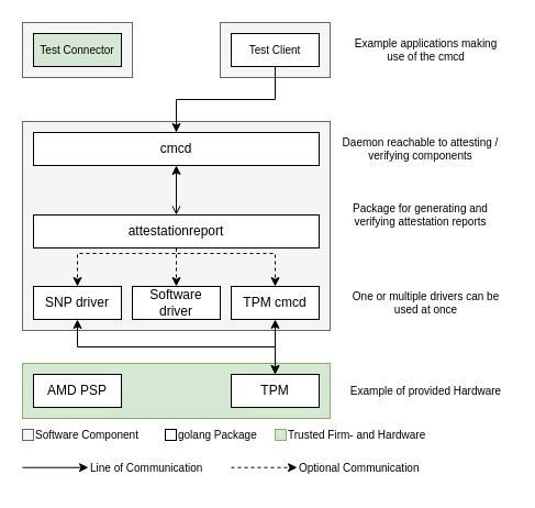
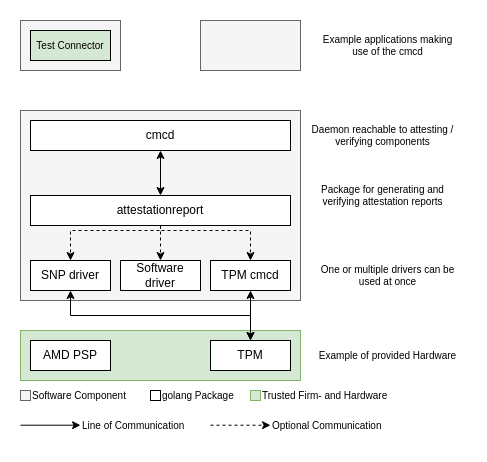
  <mxCell id="0" />
  <mxCell id="1" parent="0" />
  <mxCell id="2" value="" style="rounded=0;whiteSpace=wrap;html=1;fontSize=10;fillColor=#d5e8d4;strokeColor=#82b366;" parent="1" vertex="1"><mxGeometry x="20" y="330" width="280" height="50" as="geometry" /></mxCell>
  <mxCell id="3" value="" style="rounded=0;whiteSpace=wrap;html=1;fontSize=10;fillColor=#f5f5f5;fontColor=#333333;strokeColor=#666666;" parent="1" vertex="1"><mxGeometry x="20" width="100" height="50" as="geometry" y="20" /></mxCell>
  <mxCell id="4" value="" style="rounded=0;whiteSpace=wrap;html=1;fontSize=10;fillColor=#f5f5f5;fontColor=#333333;strokeColor=#666666;" parent="1" vertex="1"><mxGeometry x="200" width="100" height="50" as="geometry" y="20" /></mxCell>
  <mxCell id="5" value="" style="rounded=0;whiteSpace=wrap;html=1;fontSize=10;fillColor=#f5f5f5;fontColor=#333333;strokeColor=#666666;" parent="1" vertex="1"><mxGeometry x="20" y="110" width="280" height="190" as="geometry" /></mxCell>
  <mxCell id="6" style="edgeStyle=orthogonalEdgeStyle;rounded=0;orthogonalLoop=1;jettySize=auto;html=1;exitX=0.5;exitY=1;exitDx=0;exitDy=0;entryX=0.5;entryY=0;entryDx=0;entryDy=0;dashed=1;" parent="1" source="22" target="12" edge="1"><mxGeometry relative="1" as="geometry"><mxPoint x="160" y="200" as="sourcePoint" /></mxGeometry></mxCell>
  <mxCell id="7" style="edgeStyle=orthogonalEdgeStyle;rounded=0;orthogonalLoop=1;jettySize=auto;html=1;exitX=0.5;exitY=1;exitDx=0;exitDy=0;entryX=0.5;entryY=0;entryDx=0;entryDy=0;dashed=1;" parent="1" source="22" target="14" edge="1"><mxGeometry relative="1" as="geometry"><mxPoint x="160" y="200" as="sourcePoint" /><Array as="points"><mxPoint x="160" y="230" /><mxPoint x="250" y="230" /></Array></mxGeometry></mxCell>
- <mxCell id="8" value="" style="edgeStyle=orthogonalEdgeStyle;rounded=0;orthogonalLoop=1;jettySize=auto;html=1;exitX=0.5;exitY=1;exitDx=0;exitDy=0;entryX=0.5;entryY=0;entryDx=0;entryDy=0;fontSize=10;startArrow=classic;startFill=1;labelBackgroundColor=#F5F5F5;endArrow=open;" parent="1" source="9" target="22" edge="1"><mxGeometry relative="1" as="geometry" /></mxCell>
+ <mxCell id="8" value="" style="edgeStyle=orthogonalEdgeStyle;rounded=0;orthogonalLoop=1;jettySize=auto;html=1;exitX=0.5;exitY=1;exitDx=0;exitDy=0;entryX=0.5;entryY=0;entryDx=0;entryDy=0;fontSize=10;startArrow=classic;startFill=1;labelBackgroundColor=#F5F5F5;" parent="1" source="9" target="22" edge="1"><mxGeometry relative="1" as="geometry" /></mxCell>
  <mxCell id="9" value="cmcd" style="rounded=0;whiteSpace=wrap;html=1;" parent="1" vertex="1"><mxGeometry x="30" y="120" width="260" height="30" as="geometry" /></mxCell>
  <mxCell id="10" value="" style="edgeStyle=orthogonalEdgeStyle;rounded=0;orthogonalLoop=1;jettySize=auto;html=1;exitX=0.5;exitY=1;exitDx=0;exitDy=0;labelBackgroundColor=#FFFFFF;fontSize=10;startArrow=classic;startFill=1;" parent="1" source="11" target="27" edge="1"><mxGeometry relative="1" as="geometry" /></mxCell>
  <mxCell id="11" value="SNP driver" style="rounded=0;whiteSpace=wrap;html=1;" parent="1" vertex="1"><mxGeometry x="30" y="260" width="80" height="30" as="geometry" /></mxCell>
  <mxCell id="12" value="Software driver" style="rounded=0;whiteSpace=wrap;html=1;" parent="1" vertex="1"><mxGeometry x="120" y="260" width="80" height="30" as="geometry" /></mxCell>
  <mxCell id="13" value="" style="edgeStyle=orthogonalEdgeStyle;rounded=0;orthogonalLoop=1;jettySize=auto;html=1;exitX=0.5;exitY=1;exitDx=0;exitDy=0;entryX=0.5;entryY=0;entryDx=0;entryDy=0;labelBackgroundColor=#FFFFFF;fontSize=10;startArrow=classic;startFill=1;" parent="1" source="14" target="27" edge="1"><mxGeometry relative="1" as="geometry" /></mxCell>
  <mxCell id="14" value="TPM cmcd" style="rounded=0;whiteSpace=wrap;html=1;" parent="1" vertex="1"><mxGeometry x="210" y="260" width="80" height="30" as="geometry" /></mxCell>
  <mxCell id="15" value="One or multiple drivers can be used at once" style="text;html=1;strokeColor=none;fillColor=none;align=center;verticalAlign=middle;whiteSpace=wrap;rounded=0;fontSize=10;" parent="1" vertex="1"><mxGeometry x="310" y="260" width="155" height="30" as="geometry" /></mxCell>
  <mxCell id="16" value="Test Connector" style="rounded=0;whiteSpace=wrap;html=1;fontSize=10;fillColor=#d5e8d4;" parent="1" vertex="1"><mxGeometry x="30" y="30" width="80" height="30" as="geometry" /></mxCell>
- <mxCell id="17" value="Test Client" style="rounded=0;whiteSpace=wrap;html=1;fontSize=10;" parent="1" vertex="1"><mxGeometry x="210" y="30" width="80" height="30" as="geometry" /></mxCell>
- <mxCell id="18" value="" style="edgeStyle=orthogonalEdgeStyle;rounded=0;orthogonalLoop=1;jettySize=auto;html=1;exitX=0.5;exitY=1;exitDx=0;exitDy=0;entryX=0.5;entryY=0;entryDx=0;entryDy=0;fontSize=10;" parent="1" source="17" target="9" edge="1"><mxGeometry x="0.538" relative="1" as="geometry"><mxPoint x="160.095" y="40" as="sourcePoint" /><mxPoint as="offset" /></mxGeometry></mxCell>
  <mxCell id="19" value="Daemon reachable to attesting / verifying components" style="text;html=1;strokeColor=none;fillColor=none;align=center;verticalAlign=middle;whiteSpace=wrap;rounded=0;fontSize=10;" parent="1" vertex="1"><mxGeometry x="310" y="120" width="145" height="30" as="geometry" /></mxCell>
  <mxCell id="20" value="Example applications making use of the cmcd" style="text;html=1;strokeColor=none;fillColor=none;align=center;verticalAlign=middle;whiteSpace=wrap;rounded=0;fontSize=10;" parent="1" vertex="1"><mxGeometry x="315" y="30" width="145" height="30" as="geometry" /></mxCell>
  <mxCell id="21" value="" style="edgeStyle=orthogonalEdgeStyle;rounded=0;orthogonalLoop=1;jettySize=auto;html=1;exitX=0.5;exitY=1;exitDx=0;exitDy=0;fontSize=10;labelBackgroundColor=#F5F5F5;dashed=1;" parent="1" source="22" target="11" edge="1"><mxGeometry x="-0.733" relative="1" as="geometry"><mxPoint x="160" y="200" as="sourcePoint" /><Array as="points"><mxPoint x="160" y="230" /><mxPoint x="70" y="230" /></Array><mxPoint as="offset" /></mxGeometry></mxCell>
  <mxCell id="22" value="attestationreport" style="rounded=0;whiteSpace=wrap;html=1;" parent="1" vertex="1"><mxGeometry x="30" y="195" width="260" height="30" as="geometry" /></mxCell>
  <mxCell id="23" value="" style="rounded=0;whiteSpace=wrap;html=1;fontSize=10;fillColor=#f5f5f5;fontColor=#333333;strokeColor=#666666;" parent="1" vertex="1"><mxGeometry x="20" y="390" width="10" height="10" as="geometry" /></mxCell>
  <mxCell id="24" value="Software Component" style="text;html=1;strokeColor=none;fillColor=none;align=left;verticalAlign=middle;whiteSpace=wrap;rounded=0;fontSize=10;" parent="1" vertex="1"><mxGeometry x="30" y="380" width="100" height="30" as="geometry" /></mxCell>
  <mxCell id="25" value="" style="rounded=0;whiteSpace=wrap;html=1;fontSize=10;" parent="1" vertex="1"><mxGeometry x="150" y="390" width="10" height="10" as="geometry" /></mxCell>
  <mxCell id="26" value="golang Package" style="text;html=1;strokeColor=none;fillColor=none;align=left;verticalAlign=middle;whiteSpace=wrap;rounded=0;fontSize=10;" parent="1" vertex="1"><mxGeometry x="160" y="380" width="80" height="30" as="geometry" /></mxCell>
  <mxCell id="27" value="TPM" style="rounded=0;whiteSpace=wrap;html=1;" parent="1" vertex="1"><mxGeometry x="210" y="340" width="80" height="30" as="geometry" /></mxCell>
  <mxCell id="28" value="AMD PSP" style="rounded=0;whiteSpace=wrap;html=1;" parent="1" vertex="1"><mxGeometry x="30" y="340" width="80" height="30" as="geometry" /></mxCell>
  <mxCell id="29" value="" style="rounded=0;whiteSpace=wrap;html=1;fontSize=10;fillColor=#d5e8d4;strokeColor=#82b366;" parent="1" vertex="1"><mxGeometry x="250" y="390" width="10" height="10" as="geometry" /></mxCell>
  <mxCell id="30" value="Trusted Firm- and Hardware" style="text;html=1;strokeColor=none;fillColor=none;align=left;verticalAlign=middle;whiteSpace=wrap;rounded=0;fontSize=10;" parent="1" vertex="1"><mxGeometry x="260" y="380" width="130" height="30" as="geometry" /></mxCell>
  <mxCell id="31" value="Package for generating and verifying attestation reports" style="text;html=1;strokeColor=none;fillColor=none;align=center;verticalAlign=middle;whiteSpace=wrap;rounded=0;fontSize=10;" parent="1" vertex="1"><mxGeometry x="310" y="180" width="145" height="30" as="geometry" /></mxCell>
  <mxCell id="32" value="Example of provided Hardware" style="text;html=1;strokeColor=none;fillColor=none;align=center;verticalAlign=middle;whiteSpace=wrap;rounded=0;fontSize=10;" parent="1" vertex="1"><mxGeometry x="310" y="340" width="155" height="30" as="geometry" /></mxCell>
  <mxCell id="33" value="" style="endArrow=classic;html=1;rounded=0;dashed=1;" edge="1" parent="1"><mxGeometry width="50" height="50" relative="1" as="geometry"><mxPoint x="210" y="424.71" as="sourcePoint" /><mxPoint x="270" y="424.71" as="targetPoint" /></mxGeometry></mxCell>
  <mxCell id="34" value="Optional Communication" style="text;html=1;strokeColor=none;fillColor=none;align=left;verticalAlign=middle;whiteSpace=wrap;rounded=0;fontSize=10;" vertex="1" parent="1"><mxGeometry x="270" y="410" width="120" height="30" as="geometry" /></mxCell>
  <mxCell id="35" value="" style="endArrow=classic;html=1;rounded=0;" edge="1" parent="1"><mxGeometry width="50" height="50" relative="1" as="geometry"><mxPoint x="20" y="424.71" as="sourcePoint" /><mxPoint x="80" y="424.71" as="targetPoint" /></mxGeometry></mxCell>
  <mxCell id="36" value="Line of Communication" style="text;html=1;strokeColor=none;fillColor=none;align=left;verticalAlign=middle;whiteSpace=wrap;rounded=0;fontSize=10;" vertex="1" parent="1"><mxGeometry x="80" y="410" width="120" height="30" as="geometry" /></mxCell>
